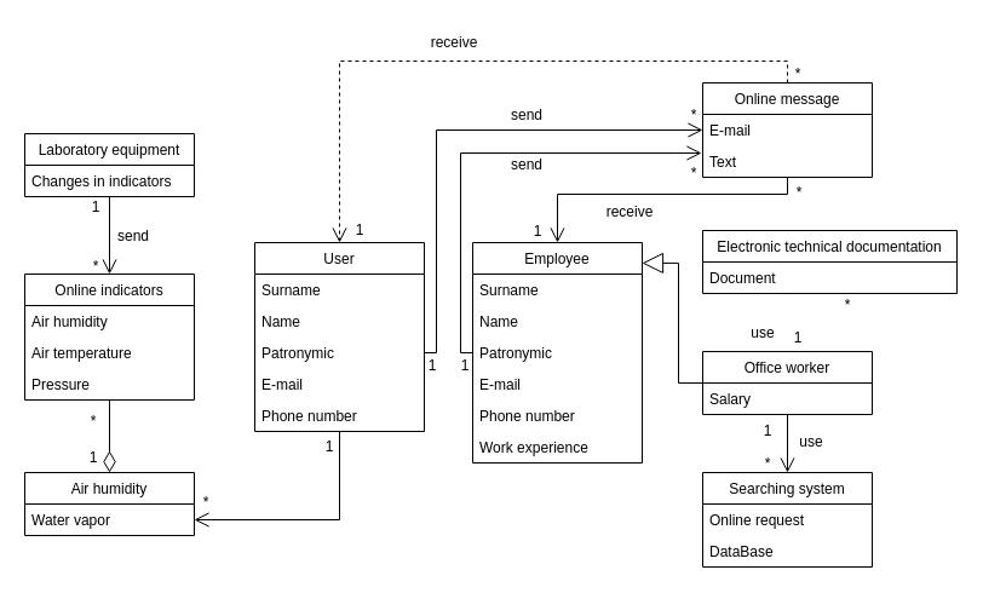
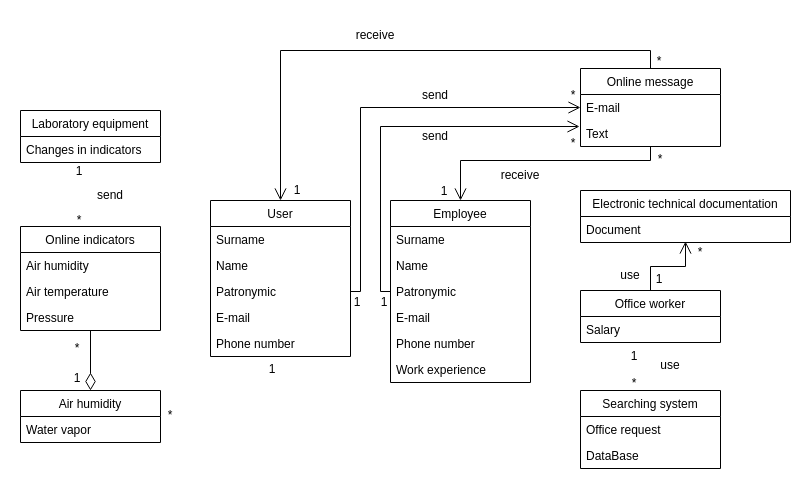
  <mxCell id="0" />
  <mxCell id="1" parent="0" />
- <mxCell id="2" style="edgeStyle=orthogonalEdgeStyle;rounded=0;orthogonalLoop=1;jettySize=auto;html=1;entryX=1;entryY=0.5;entryDx=0;entryDy=0;strokeWidth=1;endArrow=open;endFill=0;endSize=10;" edge="1" parent="1" source="3" target="25"><mxGeometry relative="1" as="geometry" /></mxCell>
  <mxCell id="3" value="User" style="swimlane;fontStyle=0;childLayout=stackLayout;horizontal=1;startSize=26;fillColor=none;horizontalStack=0;resizeParent=1;resizeParentMax=0;resizeLast=0;collapsible=1;marginBottom=0;" parent="1" vertex="1"><mxGeometry x="210" y="200" width="140" height="156" as="geometry" /></mxCell>
  <mxCell id="4" value="Surname" style="text;strokeColor=none;fillColor=none;align=left;verticalAlign=top;spacingLeft=4;spacingRight=4;overflow=hidden;rotatable=0;points=[[0,0.5],[1,0.5]];portConstraint=eastwest;" parent="3" vertex="1"><mxGeometry y="26" width="140" height="26" as="geometry" /></mxCell>
  <mxCell id="5" value="Name" style="text;strokeColor=none;fillColor=none;align=left;verticalAlign=top;spacingLeft=4;spacingRight=4;overflow=hidden;rotatable=0;points=[[0,0.5],[1,0.5]];portConstraint=eastwest;" parent="3" vertex="1"><mxGeometry y="52" width="140" height="26" as="geometry" /></mxCell>
  <mxCell id="6" value="Patronymic" style="text;strokeColor=none;fillColor=none;align=left;verticalAlign=top;spacingLeft=4;spacingRight=4;overflow=hidden;rotatable=0;points=[[0,0.5],[1,0.5]];portConstraint=eastwest;" parent="3" vertex="1"><mxGeometry y="78" width="140" height="26" as="geometry" /></mxCell>
  <mxCell id="7" value="E-mail" style="text;strokeColor=none;fillColor=none;align=left;verticalAlign=top;spacingLeft=4;spacingRight=4;overflow=hidden;rotatable=0;points=[[0,0.5],[1,0.5]];portConstraint=eastwest;" parent="3" vertex="1"><mxGeometry y="104" width="140" height="26" as="geometry" /></mxCell>
  <mxCell id="8" value="Phone number" style="text;strokeColor=none;fillColor=none;align=left;verticalAlign=top;spacingLeft=4;spacingRight=4;overflow=hidden;rotatable=0;points=[[0,0.5],[1,0.5]];portConstraint=eastwest;" parent="3" vertex="1"><mxGeometry y="130" width="140" height="26" as="geometry" /></mxCell>
  <mxCell id="9" value="Employee" style="swimlane;fontStyle=0;childLayout=stackLayout;horizontal=1;startSize=26;fillColor=none;horizontalStack=0;resizeParent=1;resizeParentMax=0;resizeLast=0;collapsible=1;marginBottom=0;" vertex="1" parent="1"><mxGeometry x="390" y="200" width="140" height="182" as="geometry" /></mxCell>
  <mxCell id="10" value="Surname" style="text;strokeColor=none;fillColor=none;align=left;verticalAlign=top;spacingLeft=4;spacingRight=4;overflow=hidden;rotatable=0;points=[[0,0.5],[1,0.5]];portConstraint=eastwest;" vertex="1" parent="9"><mxGeometry y="26" width="140" height="26" as="geometry" /></mxCell>
  <mxCell id="11" value="Name" style="text;strokeColor=none;fillColor=none;align=left;verticalAlign=top;spacingLeft=4;spacingRight=4;overflow=hidden;rotatable=0;points=[[0,0.5],[1,0.5]];portConstraint=eastwest;" vertex="1" parent="9"><mxGeometry y="52" width="140" height="26" as="geometry" /></mxCell>
  <mxCell id="12" value="Patronymic" style="text;strokeColor=none;fillColor=none;align=left;verticalAlign=top;spacingLeft=4;spacingRight=4;overflow=hidden;rotatable=0;points=[[0,0.5],[1,0.5]];portConstraint=eastwest;" vertex="1" parent="9"><mxGeometry y="78" width="140" height="26" as="geometry" /></mxCell>
  <mxCell id="13" value="E-mail" style="text;strokeColor=none;fillColor=none;align=left;verticalAlign=top;spacingLeft=4;spacingRight=4;overflow=hidden;rotatable=0;points=[[0,0.5],[1,0.5]];portConstraint=eastwest;" vertex="1" parent="9"><mxGeometry y="104" width="140" height="26" as="geometry" /></mxCell>
  <mxCell id="14" value="Phone number" style="text;strokeColor=none;fillColor=none;align=left;verticalAlign=top;spacingLeft=4;spacingRight=4;overflow=hidden;rotatable=0;points=[[0,0.5],[1,0.5]];portConstraint=eastwest;" vertex="1" parent="9"><mxGeometry y="130" width="140" height="26" as="geometry" /></mxCell>
  <mxCell id="15" value="Work experience" style="text;strokeColor=none;fillColor=none;align=left;verticalAlign=top;spacingLeft=4;spacingRight=4;overflow=hidden;rotatable=0;points=[[0,0.5],[1,0.5]];portConstraint=eastwest;" vertex="1" parent="9"><mxGeometry y="156" width="140" height="26" as="geometry" /></mxCell>
- <mxCell id="16" style="edgeStyle=orthogonalEdgeStyle;rounded=0;orthogonalLoop=1;jettySize=auto;html=1;entryX=0.5;entryY=0;entryDx=0;entryDy=0;strokeWidth=1;endArrow=open;endFill=0;endSize=10;" edge="1" parent="1" source="17" target="20"><mxGeometry relative="1" as="geometry" /></mxCell>
  <mxCell id="17" value="Laboratory equipment" style="swimlane;fontStyle=0;childLayout=stackLayout;horizontal=1;startSize=26;fillColor=none;horizontalStack=0;resizeParent=1;resizeParentMax=0;resizeLast=0;collapsible=1;marginBottom=0;" vertex="1" parent="1"><mxGeometry x="20" y="110" width="140" height="52" as="geometry" /></mxCell>
  <mxCell id="18" value="Changes in indicators" style="text;strokeColor=none;fillColor=none;align=left;verticalAlign=top;spacingLeft=4;spacingRight=4;overflow=hidden;rotatable=0;points=[[0,0.5],[1,0.5]];portConstraint=eastwest;" vertex="1" parent="17"><mxGeometry y="26" width="140" height="26" as="geometry" /></mxCell>
  <mxCell id="19" style="edgeStyle=orthogonalEdgeStyle;rounded=0;orthogonalLoop=1;jettySize=auto;html=1;entryX=0.5;entryY=0;entryDx=0;entryDy=0;strokeWidth=1;endArrow=diamondThin;endFill=0;endSize=15;" edge="1" parent="1" source="20" target="24"><mxGeometry relative="1" as="geometry" /></mxCell>
  <mxCell id="20" value="Online indicators" style="swimlane;fontStyle=0;childLayout=stackLayout;horizontal=1;startSize=26;fillColor=none;horizontalStack=0;resizeParent=1;resizeParentMax=0;resizeLast=0;collapsible=1;marginBottom=0;" vertex="1" parent="1"><mxGeometry x="20" y="226" width="140" height="104" as="geometry" /></mxCell>
  <mxCell id="21" value="Air humidity" style="text;strokeColor=none;fillColor=none;align=left;verticalAlign=top;spacingLeft=4;spacingRight=4;overflow=hidden;rotatable=0;points=[[0,0.5],[1,0.5]];portConstraint=eastwest;" vertex="1" parent="20"><mxGeometry y="26" width="140" height="26" as="geometry" /></mxCell>
  <mxCell id="22" value="Air temperature" style="text;strokeColor=none;fillColor=none;align=left;verticalAlign=top;spacingLeft=4;spacingRight=4;overflow=hidden;rotatable=0;points=[[0,0.5],[1,0.5]];portConstraint=eastwest;" vertex="1" parent="20"><mxGeometry y="52" width="140" height="26" as="geometry" /></mxCell>
  <mxCell id="23" value="Pressure" style="text;strokeColor=none;fillColor=none;align=left;verticalAlign=top;spacingLeft=4;spacingRight=4;overflow=hidden;rotatable=0;points=[[0,0.5],[1,0.5]];portConstraint=eastwest;" vertex="1" parent="20"><mxGeometry y="78" width="140" height="26" as="geometry" /></mxCell>
  <mxCell id="24" value="Air humidity" style="swimlane;fontStyle=0;childLayout=stackLayout;horizontal=1;startSize=26;fillColor=none;horizontalStack=0;resizeParent=1;resizeParentMax=0;resizeLast=0;collapsible=1;marginBottom=0;" vertex="1" parent="1"><mxGeometry x="20" y="390" width="140" height="52" as="geometry" /></mxCell>
  <mxCell id="25" value="Water vapor" style="text;strokeColor=none;fillColor=none;align=left;verticalAlign=top;spacingLeft=4;spacingRight=4;overflow=hidden;rotatable=0;points=[[0,0.5],[1,0.5]];portConstraint=eastwest;" vertex="1" parent="24"><mxGeometry y="26" width="140" height="26" as="geometry" /></mxCell>
  <mxCell id="26" value="Searching system" style="swimlane;fontStyle=0;childLayout=stackLayout;horizontal=1;startSize=26;fillColor=none;horizontalStack=0;resizeParent=1;resizeParentMax=0;resizeLast=0;collapsible=1;marginBottom=0;" vertex="1" parent="1"><mxGeometry x="580" y="390" width="140" height="78" as="geometry" /></mxCell>
- <mxCell id="27" value="Online request" style="text;strokeColor=none;fillColor=none;align=left;verticalAlign=top;spacingLeft=4;spacingRight=4;overflow=hidden;rotatable=0;points=[[0,0.5],[1,0.5]];portConstraint=eastwest;" vertex="1" parent="26"><mxGeometry y="26" width="140" height="26" as="geometry" /></mxCell>
+ <mxCell id="27" value="Office request" style="text;strokeColor=none;fillColor=none;align=left;verticalAlign=top;spacingLeft=4;spacingRight=4;overflow=hidden;rotatable=0;points=[[0,0.5],[1,0.5]];portConstraint=eastwest;" vertex="1" parent="26"><mxGeometry y="26" width="140" height="26" as="geometry" /></mxCell>
  <mxCell id="28" value="DataBase" style="text;strokeColor=none;fillColor=none;align=left;verticalAlign=top;spacingLeft=4;spacingRight=4;overflow=hidden;rotatable=0;points=[[0,0.5],[1,0.5]];portConstraint=eastwest;" vertex="1" parent="26"><mxGeometry y="52" width="140" height="26" as="geometry" /></mxCell>
  <mxCell id="29" value="Electronic technical documentation" style="swimlane;fontStyle=0;childLayout=stackLayout;horizontal=1;startSize=26;fillColor=none;horizontalStack=0;resizeParent=1;resizeParentMax=0;resizeLast=0;collapsible=1;marginBottom=0;" vertex="1" parent="1"><mxGeometry x="580" y="190" width="210" height="52" as="geometry" /></mxCell>
  <mxCell id="30" value="Document" style="text;strokeColor=none;fillColor=none;align=left;verticalAlign=top;spacingLeft=4;spacingRight=4;overflow=hidden;rotatable=0;points=[[0,0.5],[1,0.5]];portConstraint=eastwest;" vertex="1" parent="29"><mxGeometry y="26" width="210" height="26" as="geometry" /></mxCell>
- <mxCell id="31" style="edgeStyle=orthogonalEdgeStyle;rounded=0;orthogonalLoop=1;jettySize=auto;html=1;entryX=1;entryY=0.093;entryDx=0;entryDy=0;entryPerimeter=0;endArrow=block;endFill=0;strokeWidth=1;endSize=15;" edge="1" parent="1" source="34" target="9"><mxGeometry relative="1" as="geometry" /></mxCell>
- <mxCell id="32" style="edgeStyle=orthogonalEdgeStyle;rounded=0;orthogonalLoop=1;jettySize=auto;html=1;entryX=0.5;entryY=0;entryDx=0;entryDy=0;strokeWidth=1;endArrow=open;endFill=0;endSize=10;" edge="1" parent="1" source="34" target="26"><mxGeometry relative="1" as="geometry" /></mxCell>
+ <mxCell id="33" style="edgeStyle=orthogonalEdgeStyle;rounded=0;orthogonalLoop=1;jettySize=auto;html=1;entryX=0.5;entryY=0.962;entryDx=0;entryDy=0;entryPerimeter=0;strokeWidth=1;endArrow=open;endFill=0;endSize=10;" edge="1" parent="1" source="34" target="30"><mxGeometry relative="1" as="geometry" /></mxCell>
  <mxCell id="34" value="Office worker" style="swimlane;fontStyle=0;childLayout=stackLayout;horizontal=1;startSize=26;fillColor=none;horizontalStack=0;resizeParent=1;resizeParentMax=0;resizeLast=0;collapsible=1;marginBottom=0;" vertex="1" parent="1"><mxGeometry x="580" y="290" width="140" height="52" as="geometry" /></mxCell>
  <mxCell id="35" value="Salary" style="text;strokeColor=none;fillColor=none;align=left;verticalAlign=top;spacingLeft=4;spacingRight=4;overflow=hidden;rotatable=0;points=[[0,0.5],[1,0.5]];portConstraint=eastwest;" vertex="1" parent="34"><mxGeometry y="26" width="140" height="26" as="geometry" /></mxCell>
- <mxCell id="36" style="edgeStyle=orthogonalEdgeStyle;rounded=0;orthogonalLoop=1;jettySize=auto;html=1;entryX=0.5;entryY=0;entryDx=0;entryDy=0;strokeWidth=1;endArrow=open;endFill=0;endSize=10;exitX=0.5;exitY=0;exitDx=0;exitDy=0;dashed=1;" edge="1" parent="1" source="38" target="3"><mxGeometry relative="1" as="geometry"><Array as="points"><mxPoint x="650" y="50" /><mxPoint x="280" y="50" /></Array></mxGeometry></mxCell>
+ <mxCell id="36" style="edgeStyle=orthogonalEdgeStyle;rounded=0;orthogonalLoop=1;jettySize=auto;html=1;entryX=0.5;entryY=0;entryDx=0;entryDy=0;strokeWidth=1;endArrow=open;endFill=0;endSize=10;exitX=0.5;exitY=0;exitDx=0;exitDy=0;" edge="1" parent="1" source="38" target="3"><mxGeometry relative="1" as="geometry"><Array as="points"><mxPoint x="650" y="50" /><mxPoint x="280" y="50" /></Array></mxGeometry></mxCell>
  <mxCell id="37" style="edgeStyle=orthogonalEdgeStyle;rounded=0;orthogonalLoop=1;jettySize=auto;html=1;strokeWidth=1;endArrow=open;endFill=0;endSize=10;" edge="1" parent="1" source="38" target="9"><mxGeometry relative="1" as="geometry"><Array as="points"><mxPoint x="650" y="160" /><mxPoint x="460" y="160" /></Array></mxGeometry></mxCell>
  <mxCell id="38" value="Online message" style="swimlane;fontStyle=0;childLayout=stackLayout;horizontal=1;startSize=26;fillColor=none;horizontalStack=0;resizeParent=1;resizeParentMax=0;resizeLast=0;collapsible=1;marginBottom=0;" vertex="1" parent="1"><mxGeometry x="580" y="68" width="140" height="78" as="geometry" /></mxCell>
  <mxCell id="39" value="E-mail" style="text;strokeColor=none;fillColor=none;align=left;verticalAlign=top;spacingLeft=4;spacingRight=4;overflow=hidden;rotatable=0;points=[[0,0.5],[1,0.5]];portConstraint=eastwest;" vertex="1" parent="38"><mxGeometry y="26" width="140" height="26" as="geometry" /></mxCell>
  <mxCell id="40" value="Text" style="text;strokeColor=none;fillColor=none;align=left;verticalAlign=top;spacingLeft=4;spacingRight=4;overflow=hidden;rotatable=0;points=[[0,0.5],[1,0.5]];portConstraint=eastwest;" vertex="1" parent="38"><mxGeometry y="52" width="140" height="26" as="geometry" /></mxCell>
  <mxCell id="41" style="edgeStyle=orthogonalEdgeStyle;rounded=0;orthogonalLoop=1;jettySize=auto;html=1;exitX=1;exitY=0.5;exitDx=0;exitDy=0;entryX=0;entryY=0.5;entryDx=0;entryDy=0;strokeWidth=1;endArrow=open;endFill=0;endSize=10;" edge="1" parent="1" source="6" target="39"><mxGeometry relative="1" as="geometry"><Array as="points"><mxPoint x="360" y="291" /><mxPoint x="360" y="107" /></Array></mxGeometry></mxCell>
  <mxCell id="42" style="edgeStyle=orthogonalEdgeStyle;rounded=0;orthogonalLoop=1;jettySize=auto;html=1;entryX=-0.007;entryY=1.231;entryDx=0;entryDy=0;entryPerimeter=0;strokeWidth=1;endArrow=open;endFill=0;endSize=10;" edge="1" parent="1" source="12" target="39"><mxGeometry relative="1" as="geometry"><Array as="points"><mxPoint x="380" y="291" /><mxPoint x="380" y="126" /></Array></mxGeometry></mxCell>
  <mxCell id="43" value="send" style="text;html=1;strokeColor=none;fillColor=none;align=center;verticalAlign=middle;whiteSpace=wrap;rounded=0;" vertex="1" parent="1"><mxGeometry x="80" y="180" width="60" height="30" as="geometry" /></mxCell>
  <mxCell id="44" value="receive" style="text;html=1;strokeColor=none;fillColor=none;align=center;verticalAlign=middle;whiteSpace=wrap;rounded=0;" vertex="1" parent="1"><mxGeometry x="345" y="20" width="60" height="30" as="geometry" /></mxCell>
  <mxCell id="45" value="receive" style="text;html=1;strokeColor=none;fillColor=none;align=center;verticalAlign=middle;whiteSpace=wrap;rounded=0;" vertex="1" parent="1"><mxGeometry x="490" y="160" width="60" height="30" as="geometry" /></mxCell>
  <mxCell id="46" value="send" style="text;html=1;strokeColor=none;fillColor=none;align=center;verticalAlign=middle;whiteSpace=wrap;rounded=0;" vertex="1" parent="1"><mxGeometry x="405" y="121" width="60" height="30" as="geometry" /></mxCell>
  <mxCell id="47" value="send" style="text;html=1;strokeColor=none;fillColor=none;align=center;verticalAlign=middle;whiteSpace=wrap;rounded=0;" vertex="1" parent="1"><mxGeometry x="405" y="80" width="60" height="30" as="geometry" /></mxCell>
  <mxCell id="48" value="use" style="text;html=1;strokeColor=none;fillColor=none;align=center;verticalAlign=middle;whiteSpace=wrap;rounded=0;" vertex="1" parent="1"><mxGeometry x="640" y="350" width="60" height="30" as="geometry" /></mxCell>
  <mxCell id="49" value="use" style="text;html=1;strokeColor=none;fillColor=none;align=center;verticalAlign=middle;whiteSpace=wrap;rounded=0;" vertex="1" parent="1"><mxGeometry x="600" y="260" width="60" height="30" as="geometry" /></mxCell>
  <mxCell id="50" value="1" style="text;html=1;strokeColor=none;fillColor=none;align=center;verticalAlign=middle;whiteSpace=wrap;rounded=0;" vertex="1" parent="1"><mxGeometry x="49" y="156" width="60" height="30" as="geometry" /></mxCell>
  <mxCell id="51" value="*" style="text;html=1;strokeColor=none;fillColor=none;align=center;verticalAlign=middle;whiteSpace=wrap;rounded=0;" vertex="1" parent="1"><mxGeometry x="49" y="205" width="60" height="30" as="geometry" /></mxCell>
  <mxCell id="52" value="1" style="text;html=1;strokeColor=none;fillColor=none;align=center;verticalAlign=middle;whiteSpace=wrap;rounded=0;" vertex="1" parent="1"><mxGeometry x="47" y="363" width="60" height="30" as="geometry" /></mxCell>
  <mxCell id="53" value="*" style="text;html=1;strokeColor=none;fillColor=none;align=center;verticalAlign=middle;whiteSpace=wrap;rounded=0;" vertex="1" parent="1"><mxGeometry x="47" y="333" width="60" height="30" as="geometry" /></mxCell>
  <mxCell id="54" value="1" style="text;html=1;strokeColor=none;fillColor=none;align=center;verticalAlign=middle;whiteSpace=wrap;rounded=0;" vertex="1" parent="1"><mxGeometry x="242" y="354" width="60" height="30" as="geometry" /></mxCell>
  <mxCell id="55" value="*" style="text;html=1;strokeColor=none;fillColor=none;align=center;verticalAlign=middle;whiteSpace=wrap;rounded=0;" vertex="1" parent="1"><mxGeometry x="140" y="400" width="60" height="30" as="geometry" /></mxCell>
  <mxCell id="56" value="1" style="text;html=1;strokeColor=none;fillColor=none;align=center;verticalAlign=middle;whiteSpace=wrap;rounded=0;" vertex="1" parent="1"><mxGeometry x="267" y="175" width="60" height="30" as="geometry" /></mxCell>
  <mxCell id="57" value="*" style="text;html=1;strokeColor=none;fillColor=none;align=center;verticalAlign=middle;whiteSpace=wrap;rounded=0;" vertex="1" parent="1"><mxGeometry x="629" y="46" width="60" height="30" as="geometry" /></mxCell>
  <mxCell id="58" value="1" style="text;html=1;strokeColor=none;fillColor=none;align=center;verticalAlign=middle;whiteSpace=wrap;rounded=0;" vertex="1" parent="1"><mxGeometry x="414" y="176" width="60" height="30" as="geometry" /></mxCell>
  <mxCell id="59" value="*" style="text;html=1;strokeColor=none;fillColor=none;align=center;verticalAlign=middle;whiteSpace=wrap;rounded=0;" vertex="1" parent="1"><mxGeometry x="630" y="144" width="60" height="30" as="geometry" /></mxCell>
  <mxCell id="60" value="1" style="text;html=1;strokeColor=none;fillColor=none;align=center;verticalAlign=middle;whiteSpace=wrap;rounded=0;" vertex="1" parent="1"><mxGeometry x="327" y="287" width="60" height="30" as="geometry" /></mxCell>
  <mxCell id="61" value="1" style="text;html=1;strokeColor=none;fillColor=none;align=center;verticalAlign=middle;whiteSpace=wrap;rounded=0;" vertex="1" parent="1"><mxGeometry x="354" y="287" width="60" height="30" as="geometry" /></mxCell>
  <mxCell id="62" value="*" style="text;html=1;strokeColor=none;fillColor=none;align=center;verticalAlign=middle;whiteSpace=wrap;rounded=0;" vertex="1" parent="1"><mxGeometry x="543" y="80" width="60" height="30" as="geometry" /></mxCell>
  <mxCell id="63" value="*" style="text;html=1;strokeColor=none;fillColor=none;align=center;verticalAlign=middle;whiteSpace=wrap;rounded=0;" vertex="1" parent="1"><mxGeometry x="543" y="128" width="60" height="30" as="geometry" /></mxCell>
  <mxCell id="64" value="1" style="text;html=1;strokeColor=none;fillColor=none;align=center;verticalAlign=middle;whiteSpace=wrap;rounded=0;" vertex="1" parent="1"><mxGeometry x="629" y="264" width="60" height="30" as="geometry" /></mxCell>
  <mxCell id="65" value="*" style="text;html=1;strokeColor=none;fillColor=none;align=center;verticalAlign=middle;whiteSpace=wrap;rounded=0;" vertex="1" parent="1"><mxGeometry x="670" y="237" width="60" height="30" as="geometry" /></mxCell>
  <mxCell id="66" value="*" style="text;html=1;strokeColor=none;fillColor=none;align=center;verticalAlign=middle;whiteSpace=wrap;rounded=0;" vertex="1" parent="1"><mxGeometry x="604" y="368" width="60" height="30" as="geometry" /></mxCell>
  <mxCell id="67" value="1" style="text;html=1;strokeColor=none;fillColor=none;align=center;verticalAlign=middle;whiteSpace=wrap;rounded=0;" vertex="1" parent="1"><mxGeometry x="604" y="341" width="60" height="30" as="geometry" /></mxCell>
